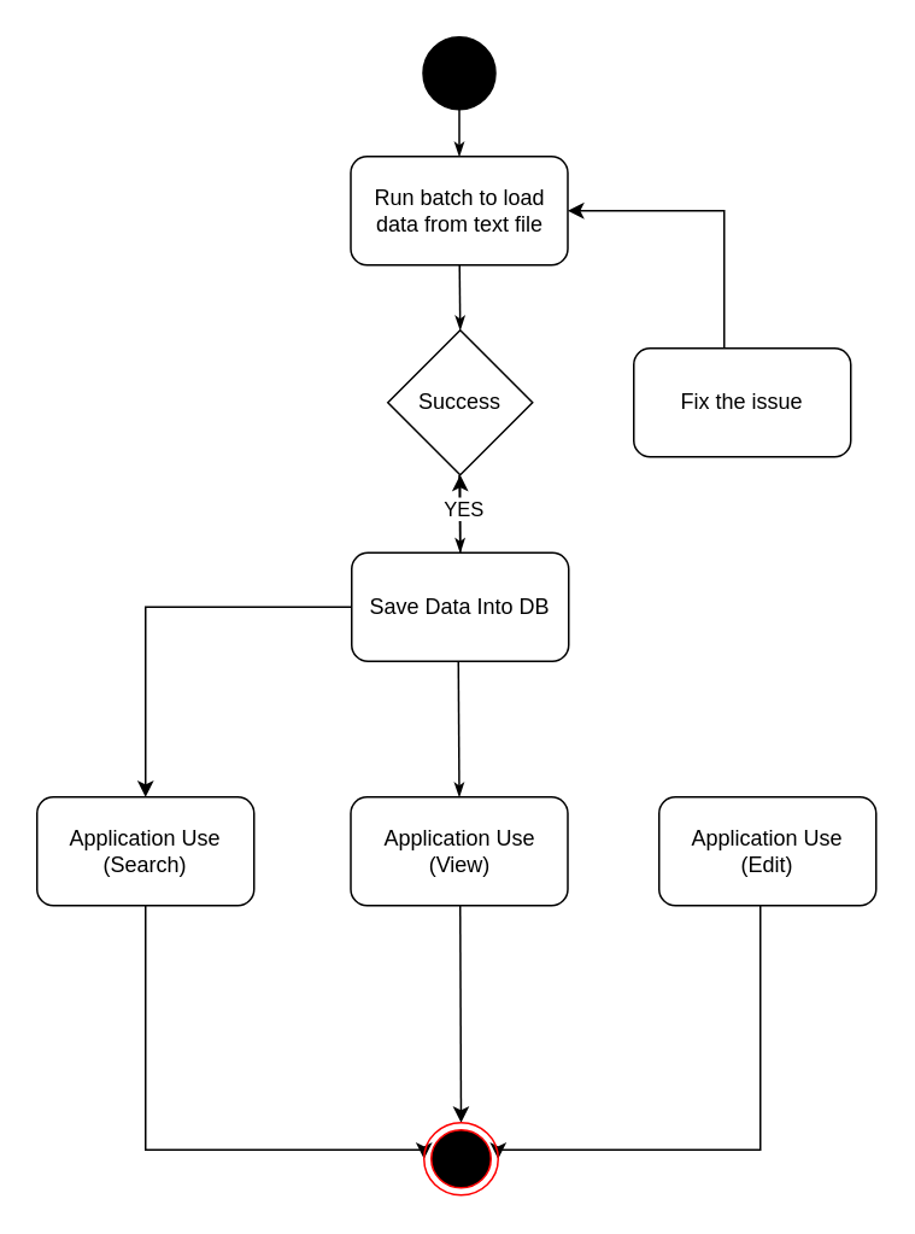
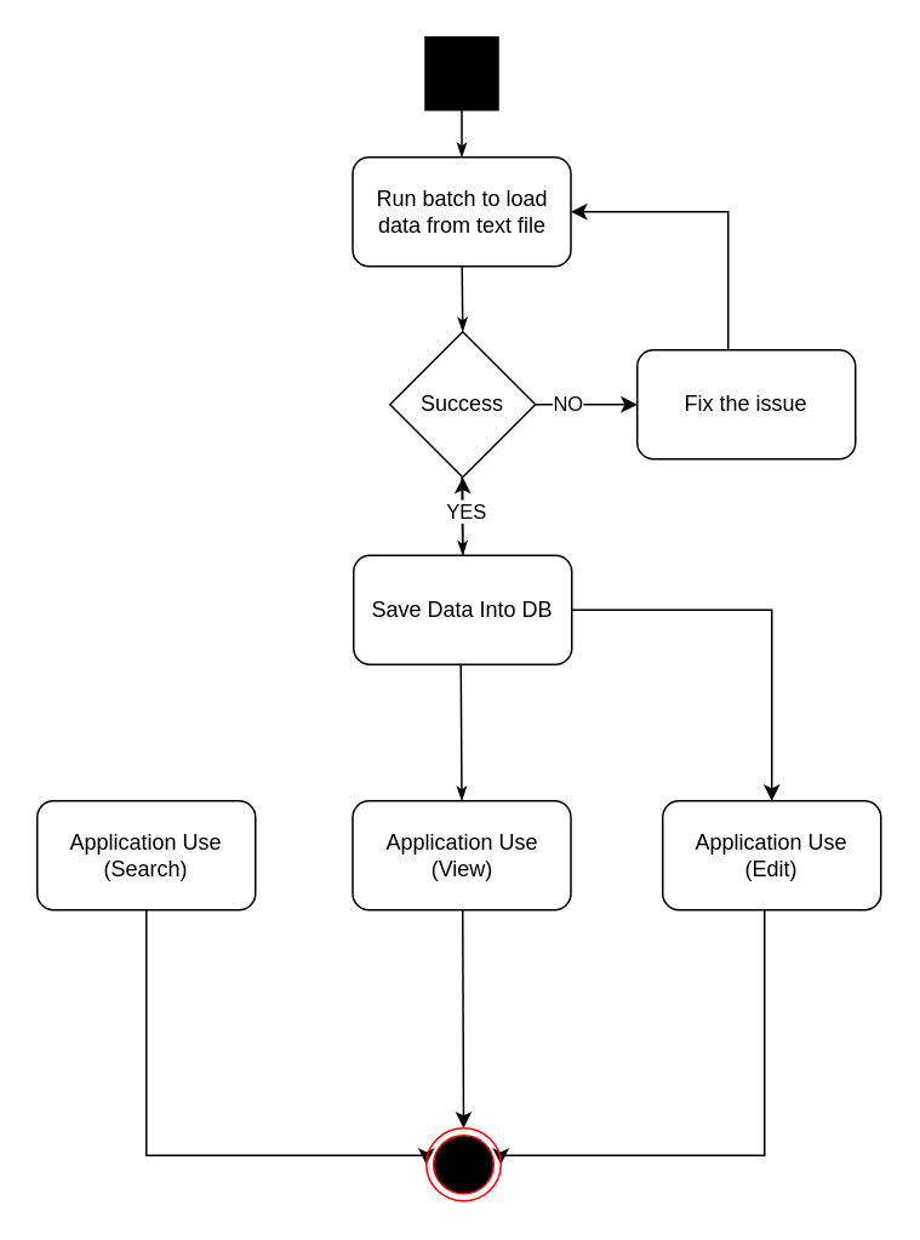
  <mxCell id="0" />
  <mxCell id="1" parent="0" />
- <mxCell id="2" value="z" style="ellipse;whiteSpace=wrap;html=1;rounded=0;shadow=0;comic=0;labelBackgroundColor=none;strokeWidth=1;fillColor=#000000;fontFamily=Verdana;fontSize=12;align=center;" vertex="1" parent="1"><mxGeometry x="233.5" y="20" width="40" height="40" as="geometry" /></mxCell>
+ <mxCell id="2" value="z" style="whiteSpace=wrap;html=1;shadow=0;comic=0;labelBackgroundColor=none;strokeWidth=1;fillColor=#000000;fontFamily=Verdana;fontSize=12;align=center;rounded=0;" vertex="1" parent="1"><mxGeometry x="233.5" y="20" width="40" height="40" as="geometry" /></mxCell>
  <mxCell id="3" style="edgeStyle=orthogonalEdgeStyle;rounded=0;html=1;labelBackgroundColor=none;startArrow=none;startFill=0;startSize=5;endArrow=classicThin;endFill=1;endSize=5;jettySize=auto;orthogonalLoop=1;strokeWidth=1;fontFamily=Verdana;fontSize=12;entryX=0.5;entryY=0;entryDx=0;entryDy=0;" edge="1" parent="1" source="2" target="5"><mxGeometry relative="1" as="geometry"><mxPoint x="253.5" y="100" as="targetPoint" /></mxGeometry></mxCell>
  <mxCell id="4" style="rounded=0;html=1;labelBackgroundColor=none;startArrow=none;startFill=0;startSize=5;endArrow=classicThin;endFill=1;endSize=5;jettySize=auto;orthogonalLoop=1;strokeWidth=1;fontFamily=Verdana;fontSize=12;exitX=0.5;exitY=1;exitDx=0;exitDy=0;entryX=0.5;entryY=0;entryDx=0;entryDy=0;" edge="1" parent="1" target="8"><mxGeometry relative="1" as="geometry"><mxPoint x="253.5" y="130" as="sourcePoint" /><mxPoint x="254" y="190" as="targetPoint" /></mxGeometry></mxCell>
  <mxCell id="5" value="Run batch to load data from text file" style="rounded=1;whiteSpace=wrap;html=1;" vertex="1" parent="1"><mxGeometry x="193.5" y="86" width="120" height="60" as="geometry" /></mxCell>
+ <mxCell id="6" style="edgeStyle=orthogonalEdgeStyle;rounded=0;orthogonalLoop=1;jettySize=auto;html=1;" edge="1" parent="1" source="8" target="23"><mxGeometry relative="1" as="geometry" /></mxCell>
+ <mxCell id="7" value="NO" style="edgeLabel;html=1;align=center;verticalAlign=middle;resizable=0;points=[];" vertex="1" connectable="0" parent="6"><mxGeometry x="-0.393" y="1" relative="1" as="geometry"><mxPoint as="offset" /></mxGeometry></mxCell>
  <mxCell id="8" value="Success" style="rhombus;whiteSpace=wrap;html=1;" vertex="1" parent="1"><mxGeometry x="214" y="182" width="80" height="80" as="geometry" /></mxCell>
  <mxCell id="9" style="edgeStyle=orthogonalEdgeStyle;rounded=0;orthogonalLoop=1;jettySize=auto;html=1;" edge="1" parent="1" source="11" target="8"><mxGeometry relative="1" as="geometry" /></mxCell>
- <mxCell id="10" style="edgeStyle=orthogonalEdgeStyle;rounded=0;orthogonalLoop=1;jettySize=auto;html=1;entryX=0.5;entryY=0;entryDx=0;entryDy=0;" edge="1" parent="1" source="11" target="15"><mxGeometry relative="1" as="geometry" /></mxCell>
+ <mxCell id="10" style="edgeStyle=orthogonalEdgeStyle;rounded=0;orthogonalLoop=1;jettySize=auto;html=1;" edge="1" parent="1" source="11" target="18"><mxGeometry relative="1" as="geometry" /></mxCell>
  <mxCell id="11" value="Save Data Into DB" style="rounded=1;whiteSpace=wrap;html=1;" vertex="1" parent="1"><mxGeometry x="194" y="305" width="120" height="60" as="geometry" /></mxCell>
  <mxCell id="12" style="rounded=0;html=1;labelBackgroundColor=none;startArrow=none;startFill=0;startSize=5;endArrow=classicThin;endFill=1;endSize=5;jettySize=auto;orthogonalLoop=1;strokeWidth=1;fontFamily=Verdana;fontSize=12;exitX=0.5;exitY=1;exitDx=0;exitDy=0;entryX=0.5;entryY=0;entryDx=0;entryDy=0;" edge="1" parent="1" target="11"><mxGeometry relative="1" as="geometry"><mxPoint x="253.5" y="262" as="sourcePoint" /><mxPoint x="254" y="314" as="targetPoint" /></mxGeometry></mxCell>
  <mxCell id="13" value="YES" style="edgeLabel;html=1;align=center;verticalAlign=middle;resizable=0;points=[];" vertex="1" connectable="0" parent="12"><mxGeometry x="-0.115" y="2" relative="1" as="geometry"><mxPoint as="offset" /></mxGeometry></mxCell>
  <mxCell id="14" style="edgeStyle=orthogonalEdgeStyle;rounded=0;orthogonalLoop=1;jettySize=auto;html=1;entryX=0;entryY=0.5;entryDx=0;entryDy=0;" edge="1" parent="1" source="15" target="21"><mxGeometry relative="1" as="geometry"><Array as="points"><mxPoint x="80" y="635" /></Array></mxGeometry></mxCell>
  <mxCell id="15" value="Application Use&lt;div&gt;(Search)&lt;/div&gt;" style="rounded=1;whiteSpace=wrap;html=1;" vertex="1" parent="1"><mxGeometry x="20" y="440" width="120" height="60" as="geometry" /></mxCell>
  <mxCell id="16" value="Application Use&lt;div&gt;(View)&lt;/div&gt;" style="rounded=1;whiteSpace=wrap;html=1;" vertex="1" parent="1"><mxGeometry x="193.5" y="440" width="120" height="60" as="geometry" /></mxCell>
  <mxCell id="17" style="edgeStyle=orthogonalEdgeStyle;rounded=0;orthogonalLoop=1;jettySize=auto;html=1;entryX=1;entryY=0.5;entryDx=0;entryDy=0;" edge="1" parent="1" source="18" target="21"><mxGeometry relative="1" as="geometry"><Array as="points"><mxPoint x="420" y="635" /></Array></mxGeometry></mxCell>
  <mxCell id="18" value="Application Use&lt;div&gt;(Edit)&lt;/div&gt;" style="rounded=1;whiteSpace=wrap;html=1;" vertex="1" parent="1"><mxGeometry x="364" y="440" width="120" height="60" as="geometry" /></mxCell>
  <mxCell id="19" style="rounded=0;html=1;labelBackgroundColor=none;startArrow=none;startFill=0;startSize=5;endArrow=classicThin;endFill=1;endSize=5;jettySize=auto;orthogonalLoop=1;strokeWidth=1;fontFamily=Verdana;fontSize=12;exitX=0.5;exitY=1;exitDx=0;exitDy=0;entryX=0.5;entryY=0;entryDx=0;entryDy=0;" edge="1" parent="1" target="16"><mxGeometry relative="1" as="geometry"><mxPoint x="253" y="365" as="sourcePoint" /><mxPoint x="253.5" y="408" as="targetPoint" /></mxGeometry></mxCell>
  <mxCell id="20" style="edgeStyle=orthogonalEdgeStyle;rounded=0;orthogonalLoop=1;jettySize=auto;html=1;entryX=0.5;entryY=0;entryDx=0;entryDy=0;" edge="1" parent="1" target="21"><mxGeometry relative="1" as="geometry"><mxPoint x="254" y="500" as="sourcePoint" /><mxPoint x="90" y="450" as="targetPoint" /></mxGeometry></mxCell>
  <mxCell id="21" value="" style="ellipse;html=1;shape=endState;fillColor=#000000;strokeColor=#ff0000;" vertex="1" parent="1"><mxGeometry x="234" y="620" width="41" height="40" as="geometry" /></mxCell>
  <mxCell id="22" style="edgeStyle=orthogonalEdgeStyle;rounded=0;orthogonalLoop=1;jettySize=auto;html=1;entryX=1;entryY=0.5;entryDx=0;entryDy=0;exitX=0.5;exitY=0;exitDx=0;exitDy=0;" edge="1" parent="1" source="23" target="5"><mxGeometry relative="1" as="geometry"><Array as="points"><mxPoint x="400" y="192" /><mxPoint x="400" y="116" /></Array></mxGeometry></mxCell>
  <mxCell id="23" value="Fix the issue" style="rounded=1;whiteSpace=wrap;html=1;" vertex="1" parent="1"><mxGeometry x="350" y="192" width="120" height="60" as="geometry" /></mxCell>
